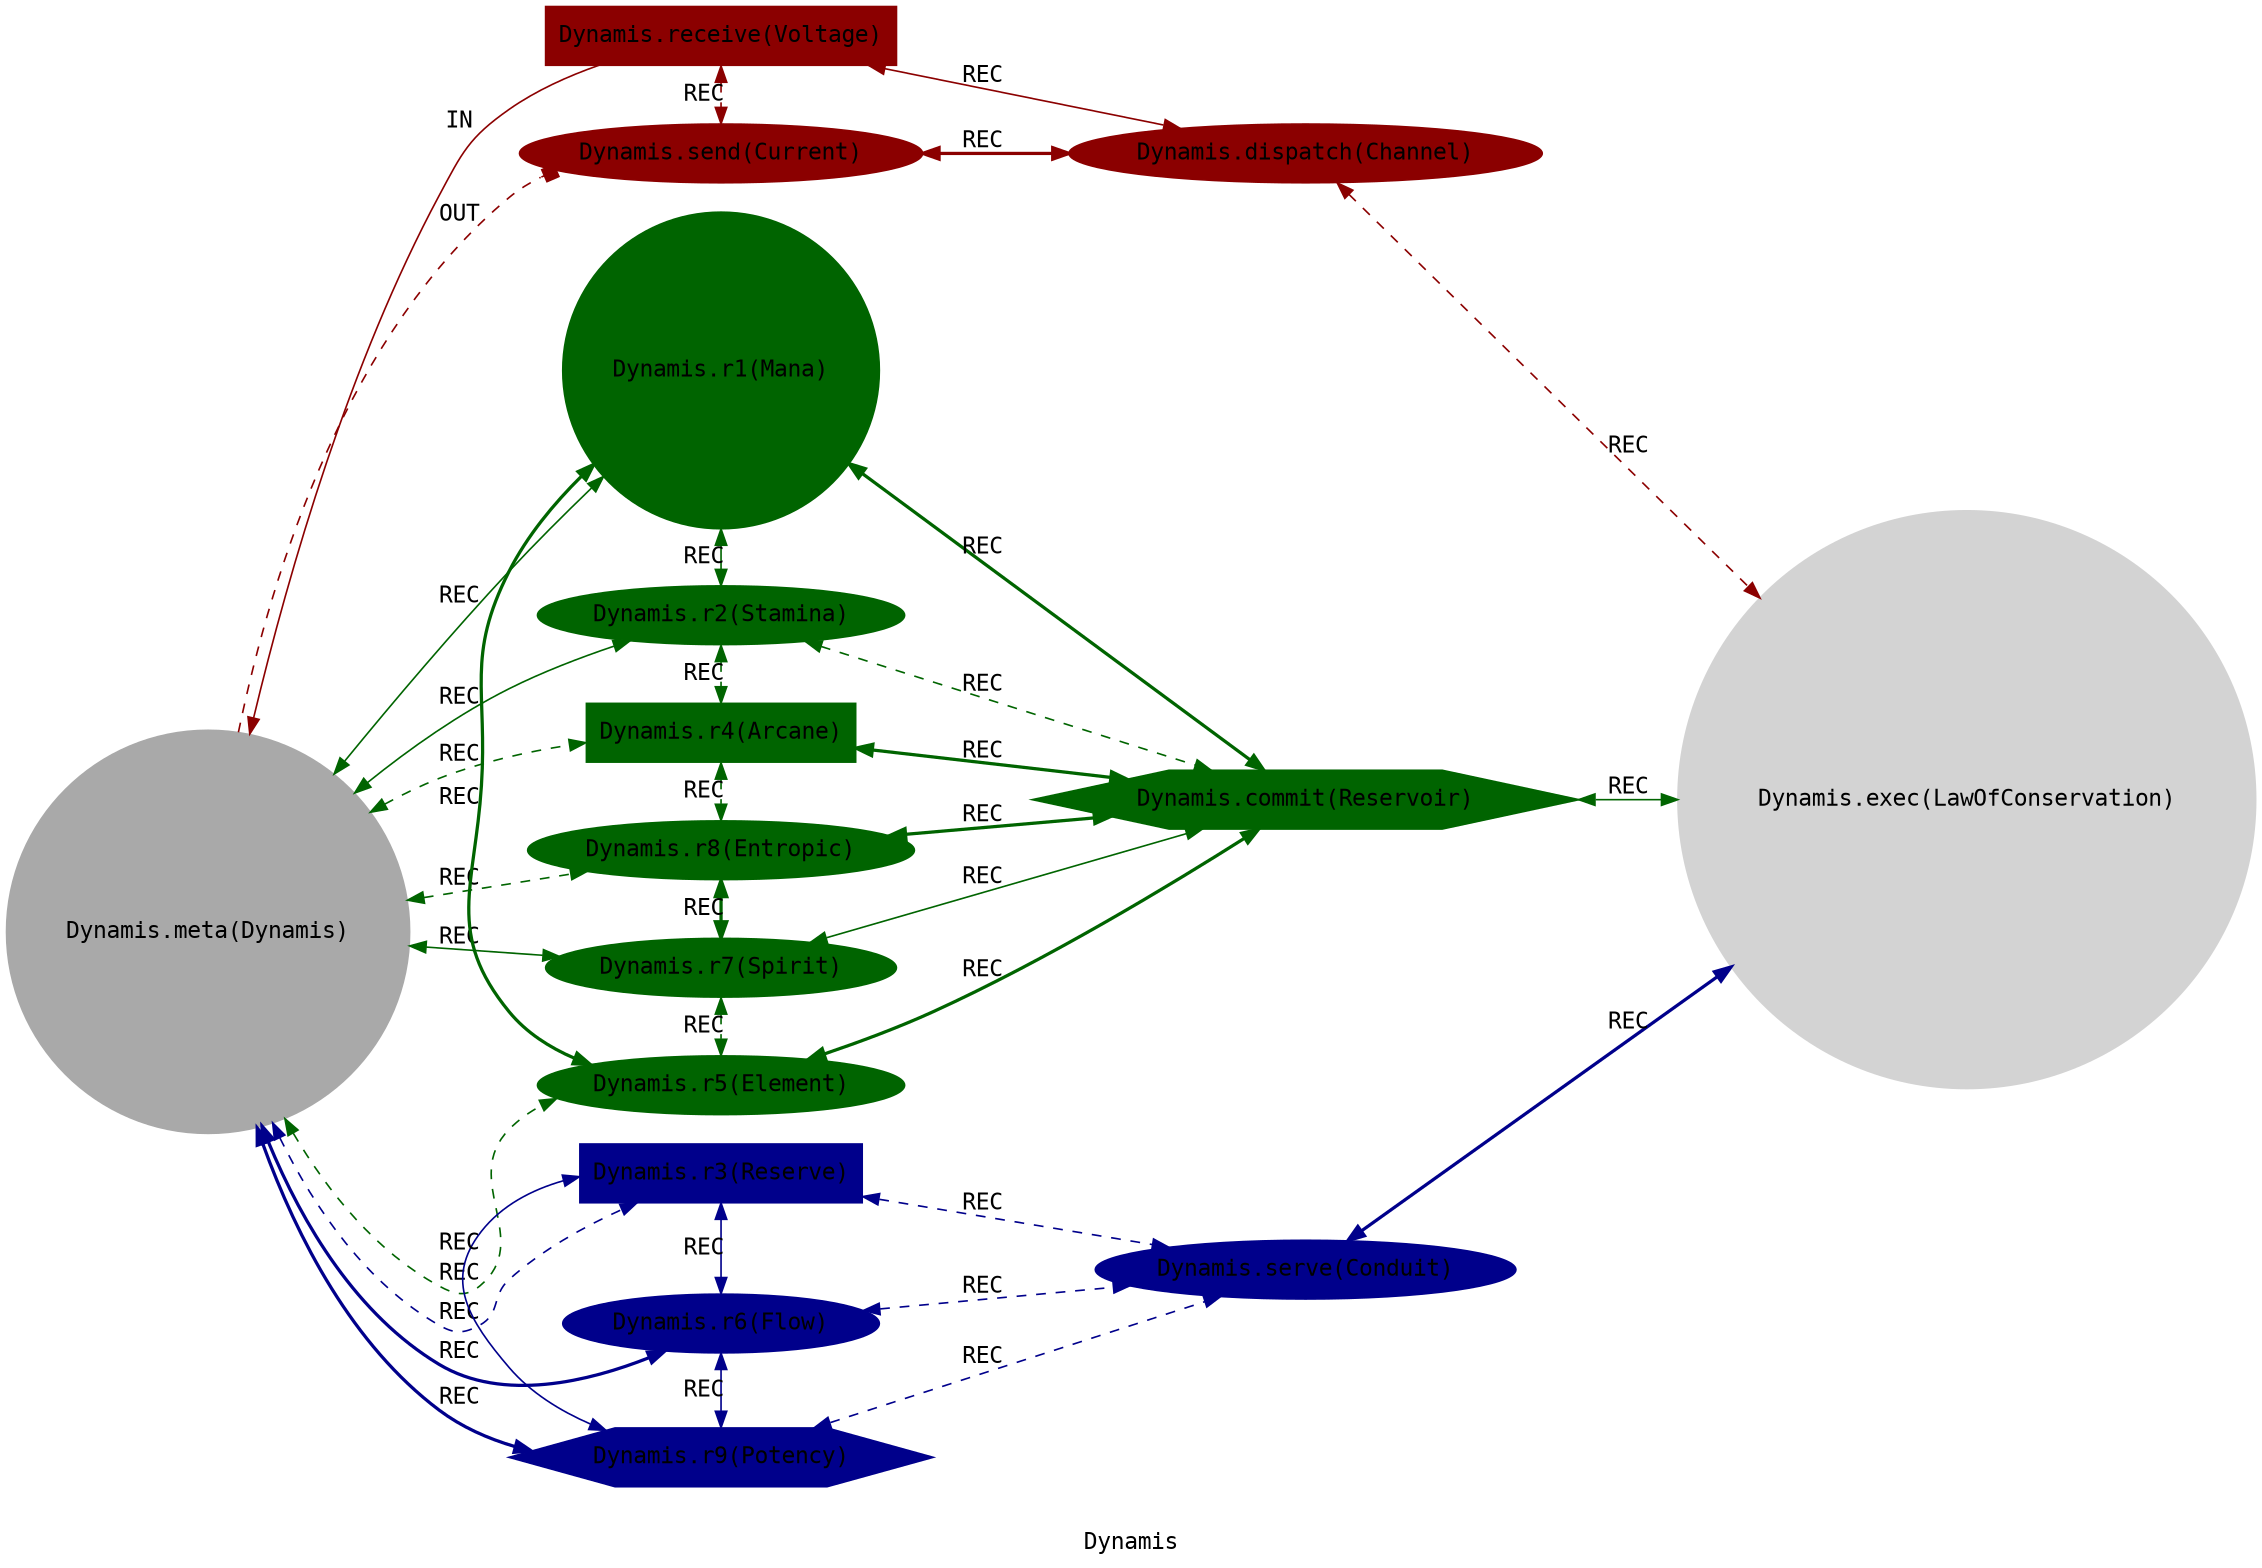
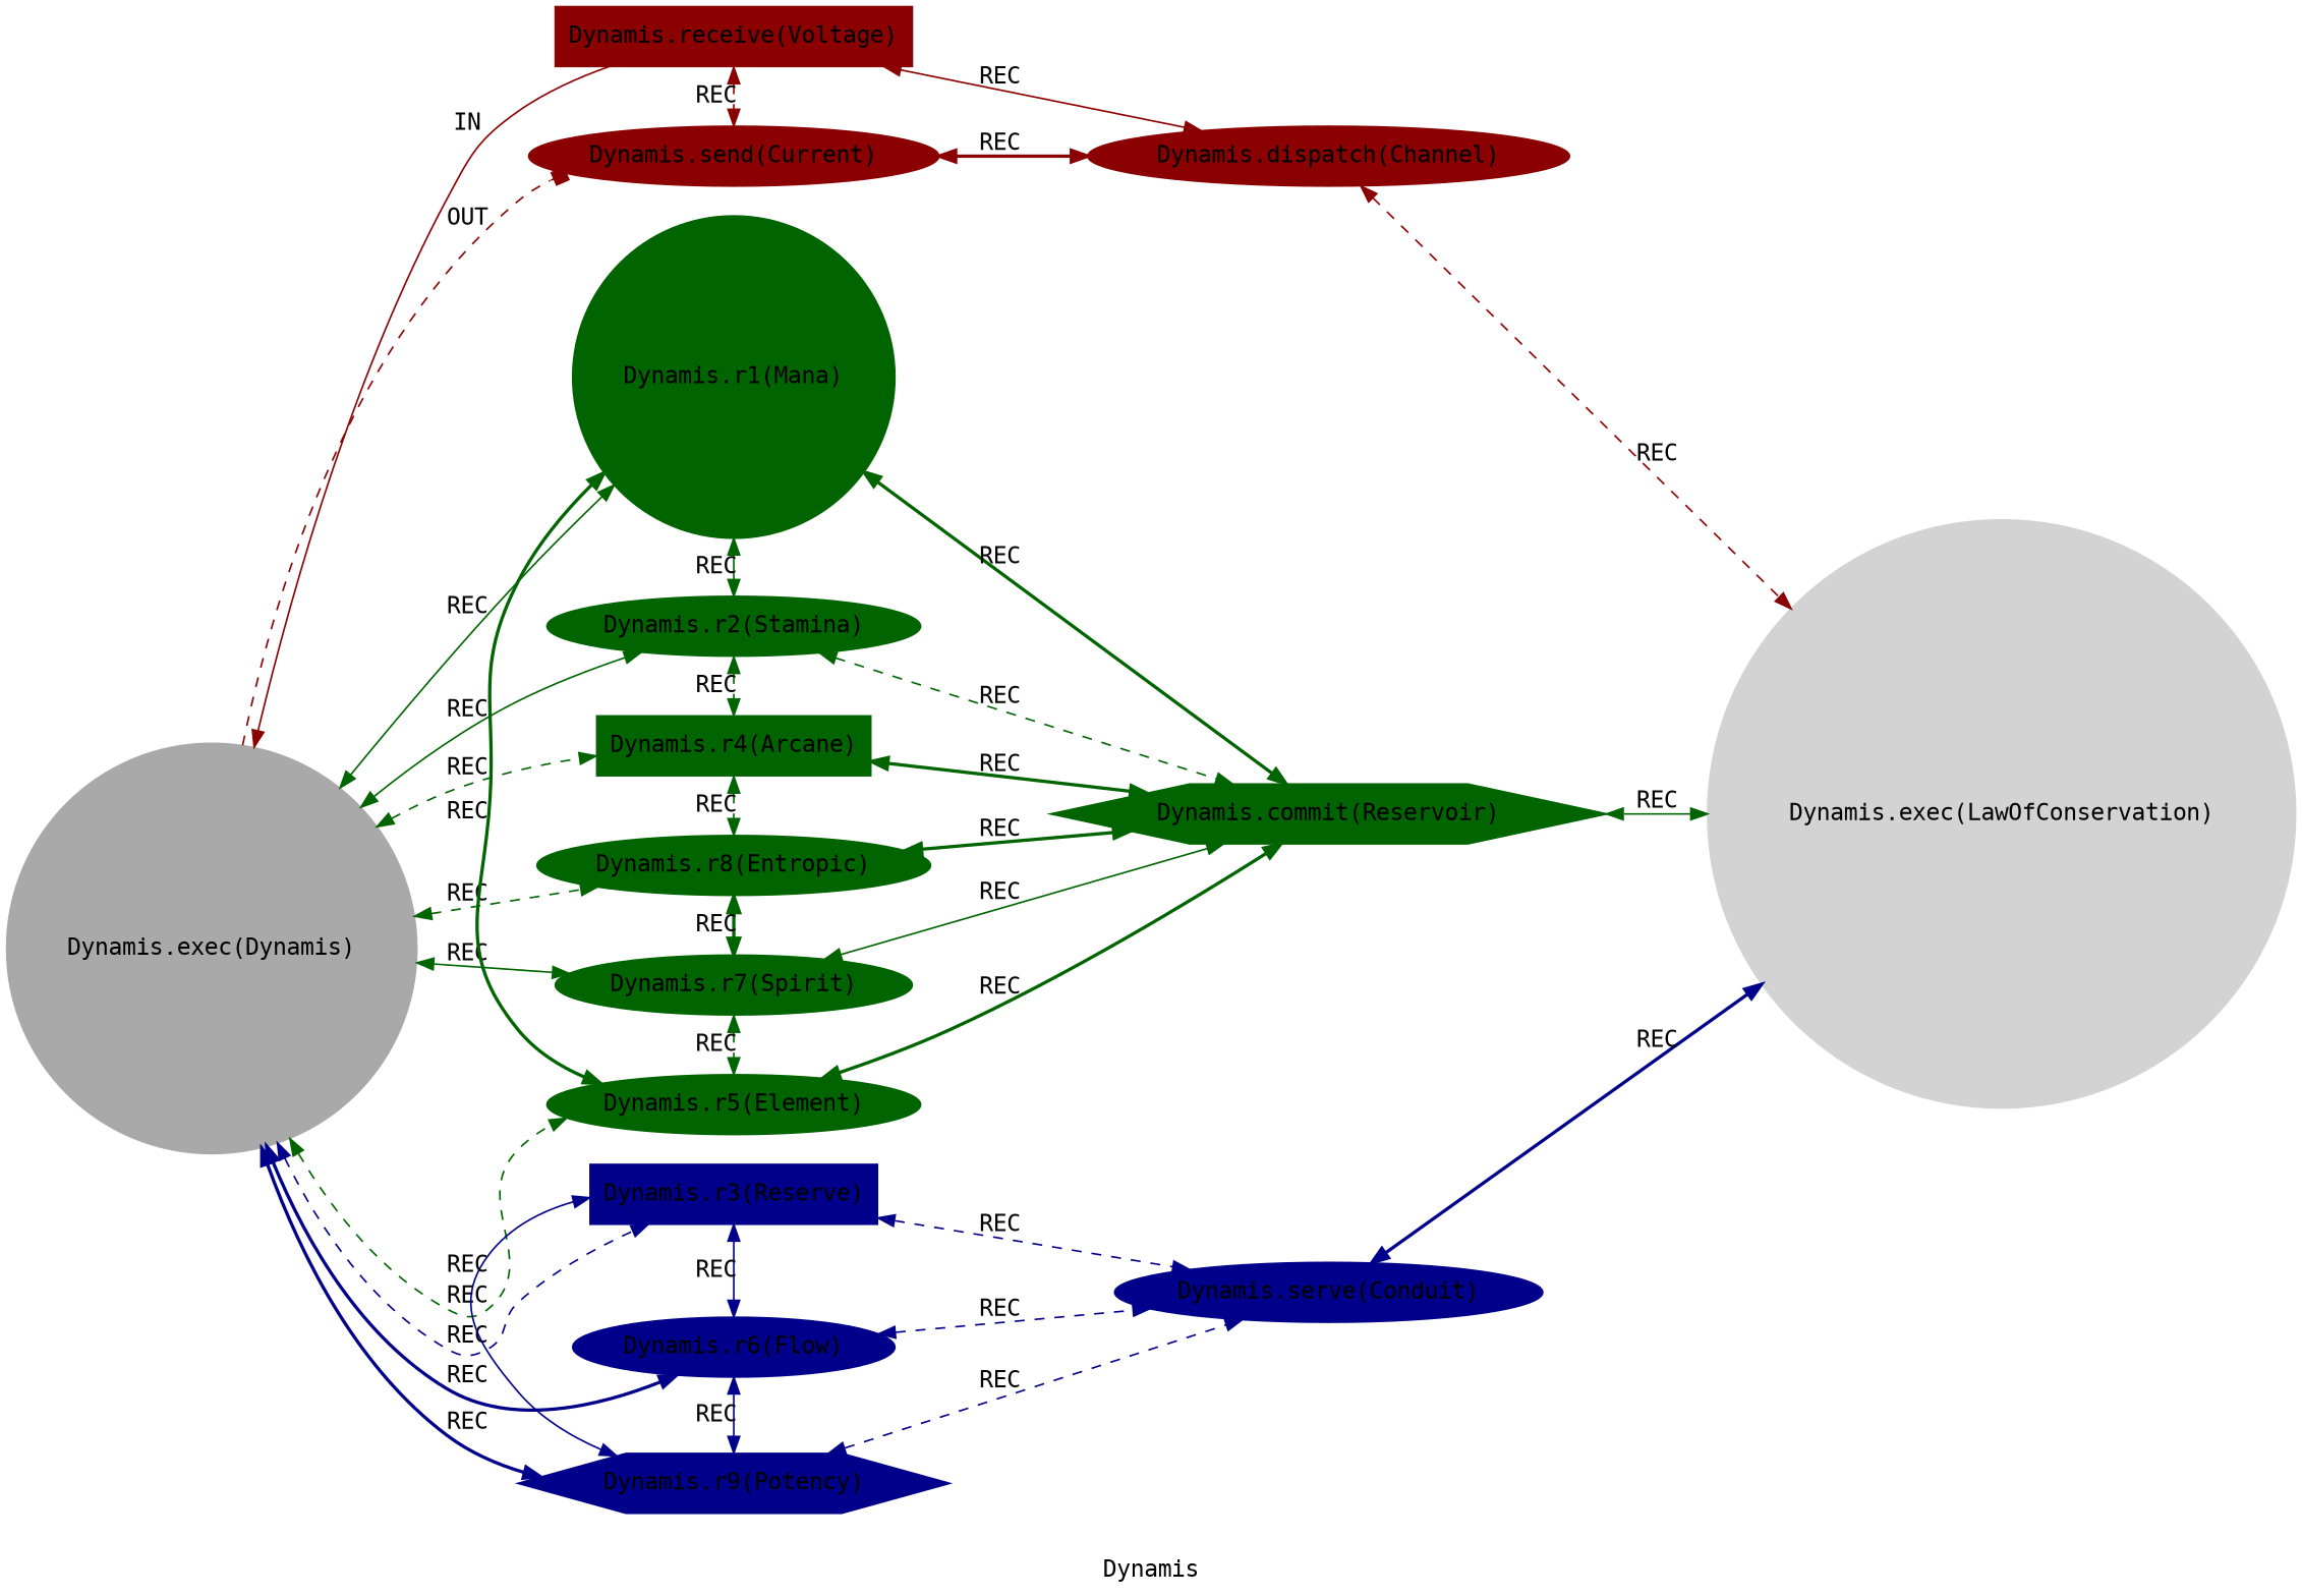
  strict digraph {
    color=lightgray
    label=Dynamis
    style=filled
    rankdir=LR
    fontname="DejaVu Sans Mono"
    node [color=darkgreen shape=ellipse style=filled fontname="DejaVu Sans Mono"]
    edge [color=darkgreen style=dashed fontname="DejaVu Sans Mono" dir=both]
    n1 [color=darkred label="Dynamis.receive(Voltage)" shape=box]
-   n2 [color=darkgray label="Dynamis.meta(Dynamis)" shape=circle]
+   n2 [color=darkgray label="Dynamis.exec(Dynamis)" shape=circle]
    n3 [color=darkred label="Dynamis.send(Current)"]
    n4 [color=darkred label="Dynamis.dispatch(Channel)"]
    n5 [label="Dynamis.r1(Mana)" shape=circle]
    n6 [label="Dynamis.r2(Stamina)"]
    n7 [label="Dynamis.r4(Arcane)" shape=box]
    n8 [label="Dynamis.r8(Entropic)"]
    n9 [label="Dynamis.r7(Spirit)"]
    n10 [label="Dynamis.r5(Element)"]
    n11 [color=darkblue label="Dynamis.r3(Reserve)" shape=box]
    n12 [color=darkblue label="Dynamis.r6(Flow)"]
    n13 [color=darkblue label="Dynamis.r9(Potency)" shape=hexagon]
    n14 [label="Dynamis.commit(Reservoir)" shape=hexagon]
    n15 [color=darkblue label="Dynamis.serve(Conduit)"]
    n16 [color=lightgray label="Dynamis.exec(LawOfConservation)" shape=circle]
    n1 -> n2 [color=darkred constraint=false label=IN style=solid arrowhead=normal dir=""]
    n1 -> n3 [color=darkred constraint=false label=REC]
    n1 -> n4 [color=darkred label=REC style=solid]
    n2 -> n3 [color=darkred label=OUT arrowhead=box dir=""]
    n2 -> n5 [label=REC style=solid]
    n2 -> n6 [label=REC style=solid]
    n2 -> n7 [label=REC]
    n2 -> n8 [label=REC]
    n2 -> n9 [label=REC style=solid]
    n2 -> n10 [label=REC]
    n2 -> n11 [color=darkblue label=REC]
    n2 -> n12 [color=darkblue label=REC style=bold]
    n2 -> n13 [color=darkblue label=REC style=bold]
    n3 -> n4 [color=darkred label=REC style=bold]
    n4 -> n16 [color=darkred label=REC]
    n5 -> n6 [constraint=false label=REC style=solid]
    n5 -> n14 [label=REC style=bold]
    n6 -> n7 [constraint=false label=REC]
    n6 -> n14 [label=REC]
    n7 -> n8 [constraint=false label=REC]
    n7 -> n14 [label=REC style=bold]
    n8 -> n9 [constraint=false label=REC style=bold]
    n8 -> n14 [label=REC style=bold]
    n9 -> n10 [constraint=false label=REC]
    n9 -> n14 [label=REC style=solid]
    n10 -> n5 [constraint=false label=REC style=bold]
    n10 -> n14 [label=REC style=bold]
    n11 -> n12 [color=darkblue constraint=false label=REC style=solid]
    n11 -> n15 [color=darkblue label=REC]
    n12 -> n13 [color=darkblue constraint=false label=REC style=solid]
    n12 -> n15 [color=darkblue label=REC]
    n13 -> n11 [color=darkblue constraint=false label=REC style=solid]
    n13 -> n15 [color=darkblue label=REC]
    n14 -> n16 [label=REC style=solid]
    n15 -> n16 [color=darkblue label=REC style=bold]
  }
